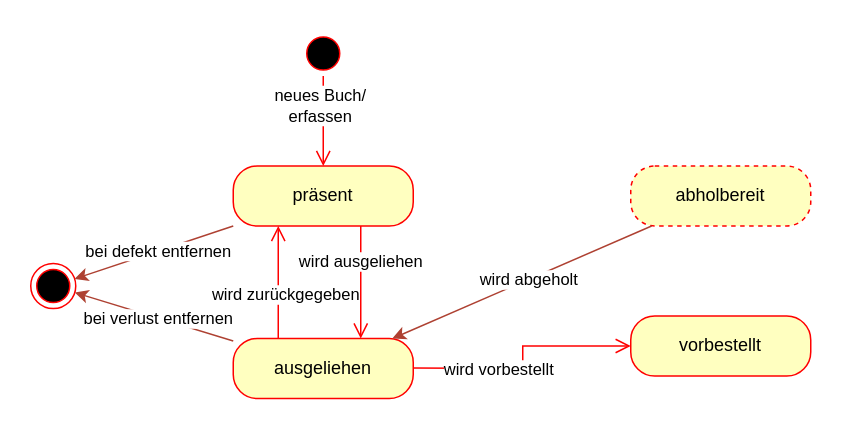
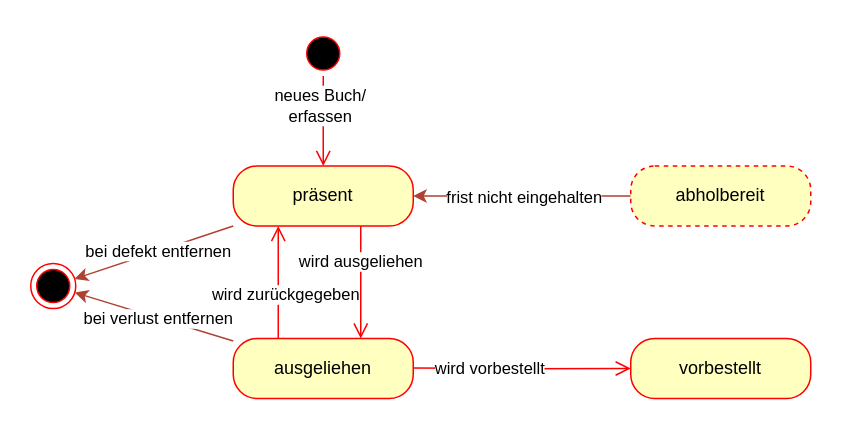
  <mxCell id="0" />
  <mxCell id="1" parent="0" />
  <mxCell id="2" value="" style="ellipse;html=1;shape=startState;fillColor=#000000;strokeColor=#ff0000;" vertex="1" parent="1"><mxGeometry x="200" width="30" height="30" as="geometry" y="20" /></mxCell>
  <mxCell id="3" value="" style="edgeStyle=orthogonalEdgeStyle;html=1;verticalAlign=bottom;endArrow=open;endSize=8;strokeColor=#ff0000;rounded=0;" edge="1" source="2" parent="1"><mxGeometry relative="1" as="geometry"><mxPoint x="215" y="110" as="targetPoint" /></mxGeometry></mxCell>
  <mxCell id="4" value="neues Buch/&lt;br&gt;erfassen" style="edgeLabel;html=1;align=center;verticalAlign=middle;resizable=0;points=[];" vertex="1" connectable="0" parent="3"><mxGeometry x="-0.385" y="-3" relative="1" as="geometry"><mxPoint as="offset" /></mxGeometry></mxCell>
  <mxCell id="5" value="präsent" style="rounded=1;whiteSpace=wrap;html=1;arcSize=40;fontColor=#000000;fillColor=#ffffc0;strokeColor=#ff0000;" vertex="1" parent="1"><mxGeometry x="155" y="110" width="120" height="40" as="geometry" /></mxCell>
  <mxCell id="6" value="" style="edgeStyle=orthogonalEdgeStyle;html=1;verticalAlign=bottom;endArrow=open;endSize=8;strokeColor=#ff0000;rounded=0;" edge="1" source="5" parent="1" target="8"><mxGeometry relative="1" as="geometry"><mxPoint x="215" y="210" as="targetPoint" /><Array as="points"><mxPoint x="240" y="185" /><mxPoint x="240" y="185" /></Array></mxGeometry></mxCell>
  <mxCell id="7" value="wird ausgeliehen" style="edgeLabel;html=1;align=center;verticalAlign=middle;resizable=0;points=[];" vertex="1" connectable="0" parent="6"><mxGeometry x="-0.211" y="-1" relative="1" as="geometry"><mxPoint y="-7" as="offset" /></mxGeometry></mxCell>
  <mxCell id="8" value="ausgeliehen" style="rounded=1;whiteSpace=wrap;html=1;arcSize=40;fontColor=#000000;fillColor=#ffffc0;strokeColor=#ff0000;" vertex="1" parent="1"><mxGeometry x="155" y="225" width="120" height="40" as="geometry" /></mxCell>
  <mxCell id="9" value="" style="edgeStyle=orthogonalEdgeStyle;html=1;verticalAlign=bottom;endArrow=open;endSize=8;strokeColor=#ff0000;rounded=0;entryX=0.25;entryY=1;entryDx=0;entryDy=0;exitX=0.25;exitY=0;exitDx=0;exitDy=0;" edge="1" parent="1" source="8" target="5"><mxGeometry relative="1" as="geometry"><mxPoint x="250" y="235" as="targetPoint" /><mxPoint x="250" y="160" as="sourcePoint" /><Array as="points" /></mxGeometry></mxCell>
  <mxCell id="10" value="wird zurückgegeben" style="edgeLabel;html=1;align=center;verticalAlign=middle;resizable=0;points=[];" vertex="1" connectable="0" parent="9"><mxGeometry x="-0.211" y="-1" relative="1" as="geometry"><mxPoint x="4" as="offset" /></mxGeometry></mxCell>
- <mxCell id="11" value="vorbestellt" style="rounded=1;whiteSpace=wrap;html=1;arcSize=40;fontColor=#000000;fillColor=#ffffc0;strokeColor=#ff0000;" vertex="1" parent="1"><mxGeometry x="420" y="210" width="120" height="40" as="geometry" /></mxCell>
+ <mxCell id="11" value="vorbestellt" style="rounded=1;whiteSpace=wrap;html=1;arcSize=40;fontColor=#000000;fillColor=#ffffc0;strokeColor=#ff0000;" vertex="1" parent="1"><mxGeometry x="420" y="225" width="120" height="40" as="geometry" /></mxCell>
  <mxCell id="12" value="" style="edgeStyle=orthogonalEdgeStyle;html=1;verticalAlign=bottom;endArrow=open;endSize=8;strokeColor=#ff0000;rounded=0;" edge="1" parent="1" target="11"><mxGeometry relative="1" as="geometry"><mxPoint x="470" y="245" as="targetPoint" /><mxPoint x="275" y="244.627" as="sourcePoint" /><Array as="points" /></mxGeometry></mxCell>
  <mxCell id="13" value="wird vorbestellt" style="edgeLabel;html=1;align=center;verticalAlign=middle;resizable=0;points=[];" vertex="1" connectable="0" parent="12"><mxGeometry x="-0.211" y="-1" relative="1" as="geometry"><mxPoint x="-6" y="-1" as="offset" /></mxGeometry></mxCell>
+ <mxCell id="14" style="edgeStyle=orthogonalEdgeStyle;rounded=0;orthogonalLoop=1;jettySize=auto;html=1;fillColor=#fad9d5;strokeColor=#ae4132;" edge="1" parent="1" source="16" target="5"><mxGeometry relative="1" as="geometry" /></mxCell>
+ <mxCell id="15" value="frist nicht eingehalten" style="edgeLabel;html=1;align=center;verticalAlign=middle;resizable=0;points=[];" vertex="1" connectable="0" parent="14"><mxGeometry x="-0.402" y="1" relative="1" as="geometry"><mxPoint x="-29" y="-1" as="offset" /></mxGeometry></mxCell>
  <mxCell id="16" value="abholbereit" style="rounded=1;whiteSpace=wrap;html=1;arcSize=40;fontColor=#000000;fillColor=#ffffc0;strokeColor=#ff0000;dashed=1;" vertex="1" parent="1"><mxGeometry x="420" y="110" width="120" height="40" as="geometry" /></mxCell>
- <mxCell id="17" value="" style="endArrow=classic;html=1;rounded=0;fillColor=#fad9d5;strokeColor=#ae4132;" edge="1" parent="1" source="16" target="8"><mxGeometry width="50" height="50" relative="1" as="geometry"><mxPoint x="490" y="195" as="sourcePoint" /><mxPoint x="540" y="145" as="targetPoint" /></mxGeometry></mxCell>
- <mxCell id="18" value="wird abgeholt" style="edgeLabel;html=1;align=center;verticalAlign=middle;resizable=0;points=[];" vertex="1" connectable="0" parent="17"><mxGeometry x="-0.043" relative="1" as="geometry"><mxPoint as="offset" /></mxGeometry></mxCell>
  <mxCell id="19" value="" style="ellipse;html=1;shape=endState;fillColor=#000000;strokeColor=#ff0000;" vertex="1" parent="1"><mxGeometry x="20" y="175" width="30" height="30" as="geometry" /></mxCell>
  <mxCell id="20" value="" style="endArrow=classic;html=1;rounded=0;fillColor=#fad9d5;strokeColor=#ae4132;" edge="1" parent="1" source="5" target="19"><mxGeometry width="50" height="50" relative="1" as="geometry"><mxPoint x="444" y="160" as="sourcePoint" /><mxPoint x="271" y="235" as="targetPoint" /></mxGeometry></mxCell>
  <mxCell id="21" value="bei defekt entfernen" style="edgeLabel;html=1;align=center;verticalAlign=middle;resizable=0;points=[];" vertex="1" connectable="0" parent="20"><mxGeometry x="-0.043" relative="1" as="geometry"><mxPoint as="offset" /></mxGeometry></mxCell>
  <mxCell id="22" value="" style="endArrow=classic;html=1;rounded=0;fillColor=#fad9d5;strokeColor=#ae4132;" edge="1" parent="1" source="8" target="19"><mxGeometry width="50" height="50" relative="1" as="geometry"><mxPoint x="165" y="160" as="sourcePoint" /><mxPoint x="59" y="195" as="targetPoint" /></mxGeometry></mxCell>
  <mxCell id="23" value="bei verlust entfernen" style="edgeLabel;html=1;align=center;verticalAlign=middle;resizable=0;points=[];" vertex="1" connectable="0" parent="22"><mxGeometry x="-0.043" relative="1" as="geometry"><mxPoint as="offset" /></mxGeometry></mxCell>
